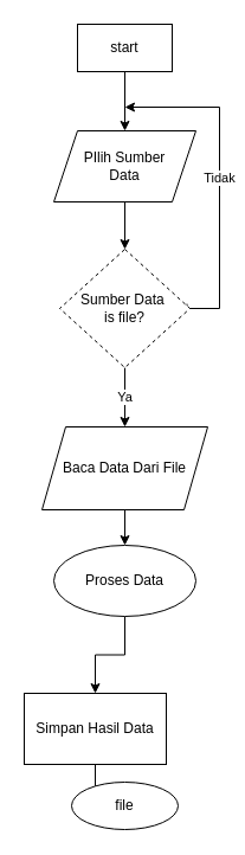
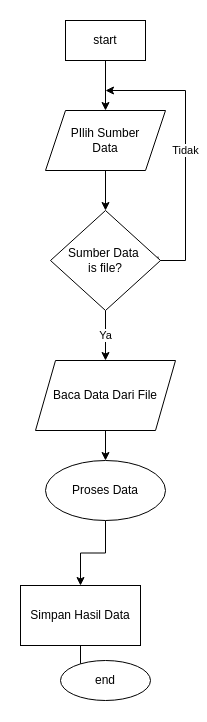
  <mxCell id="0" />
  <mxCell id="1" parent="0" />
  <mxCell id="2" style="edgeStyle=orthogonalEdgeStyle;rounded=0;orthogonalLoop=1;jettySize=auto;html=1;" edge="1" parent="1" source="3" target="5"><mxGeometry relative="1" as="geometry"><mxPoint x="105" y="110" as="targetPoint" /></mxGeometry></mxCell>
  <mxCell id="3" value="start" style="whiteSpace=wrap;html=1;rounded=0;" vertex="1" parent="1"><mxGeometry x="65" y="20" width="80" height="40" as="geometry" /></mxCell>
  <mxCell id="4" style="edgeStyle=orthogonalEdgeStyle;rounded=0;orthogonalLoop=1;jettySize=auto;html=1;" edge="1" parent="1" source="5" target="8"><mxGeometry relative="1" as="geometry"><mxPoint x="105" y="220" as="targetPoint" /></mxGeometry></mxCell>
  <mxCell id="5" value="PIlih Sumber&lt;br&gt;Data" style="shape=parallelogram;perimeter=parallelogramPerimeter;whiteSpace=wrap;html=1;fixedSize=1;" vertex="1" parent="1"><mxGeometry x="45" y="110" width="120" height="60" as="geometry" /></mxCell>
  <mxCell id="6" value="Ya" style="edgeStyle=orthogonalEdgeStyle;rounded=0;orthogonalLoop=1;jettySize=auto;html=1;" edge="1" parent="1" source="8" target="10"><mxGeometry relative="1" as="geometry"><mxPoint x="105" y="370" as="targetPoint" /></mxGeometry></mxCell>
  <mxCell id="7" value="Tidak" style="edgeStyle=orthogonalEdgeStyle;rounded=0;orthogonalLoop=1;jettySize=auto;html=1;exitX=0.977;exitY=0.461;exitDx=0;exitDy=0;exitPerimeter=0;" edge="1" parent="1" source="8"><mxGeometry relative="1" as="geometry"><mxPoint x="105" y="90" as="targetPoint" /><mxPoint x="165" y="280" as="sourcePoint" /><Array as="points"><mxPoint x="158" y="260" /><mxPoint x="185" y="260" /><mxPoint x="185" y="90" /></Array></mxGeometry></mxCell>
- <mxCell id="8" value="Sumber Data&amp;nbsp;&lt;br&gt;is file?" style="rhombus;whiteSpace=wrap;html=1;dashed=1;" vertex="1" parent="1"><mxGeometry x="50" y="210" width="110" height="100" as="geometry" /></mxCell>
+ <mxCell id="8" value="Sumber Data&amp;nbsp;&lt;br&gt;is file?" style="rhombus;whiteSpace=wrap;html=1;" vertex="1" parent="1"><mxGeometry x="50" y="210" width="110" height="100" as="geometry" /></mxCell>
  <mxCell id="9" style="edgeStyle=orthogonalEdgeStyle;rounded=0;orthogonalLoop=1;jettySize=auto;html=1;" edge="1" parent="1" source="10" target="12"><mxGeometry relative="1" as="geometry"><mxPoint x="105" y="490" as="targetPoint" /></mxGeometry></mxCell>
  <mxCell id="10" value="Baca Data Dari File" style="shape=parallelogram;perimeter=parallelogramPerimeter;whiteSpace=wrap;html=1;fixedSize=1;" vertex="1" parent="1"><mxGeometry x="35" y="360" width="140" height="70" as="geometry" /></mxCell>
  <mxCell id="11" style="edgeStyle=orthogonalEdgeStyle;rounded=0;orthogonalLoop=1;jettySize=auto;html=1;" edge="1" parent="1" source="12" target="14"><mxGeometry relative="1" as="geometry"><mxPoint x="105" y="570" as="targetPoint" /></mxGeometry></mxCell>
  <mxCell id="12" value="Proses Data" style="ellipse;whiteSpace=wrap;html=1;" vertex="1" parent="1"><mxGeometry x="45" y="460" width="120" height="60" as="geometry" /></mxCell>
  <mxCell id="13" style="edgeStyle=orthogonalEdgeStyle;rounded=0;orthogonalLoop=1;jettySize=auto;html=1;" edge="1" parent="1" source="14" target="15"><mxGeometry relative="1" as="geometry"><mxPoint x="105" y="690" as="targetPoint" /></mxGeometry></mxCell>
  <mxCell id="14" value="Simpan Hasil Data" style="rounded=0;whiteSpace=wrap;html=1;" vertex="1" parent="1"><mxGeometry x="20" y="585" width="120" height="60" as="geometry" /></mxCell>
- <mxCell id="15" value="file" style="ellipse;whiteSpace=wrap;html=1;" vertex="1" parent="1"><mxGeometry x="60" y="660" width="90" height="40" as="geometry" /></mxCell>
+ <mxCell id="15" value="end" style="ellipse;whiteSpace=wrap;html=1;" vertex="1" parent="1"><mxGeometry x="60" y="660" width="90" height="40" as="geometry" /></mxCell>
